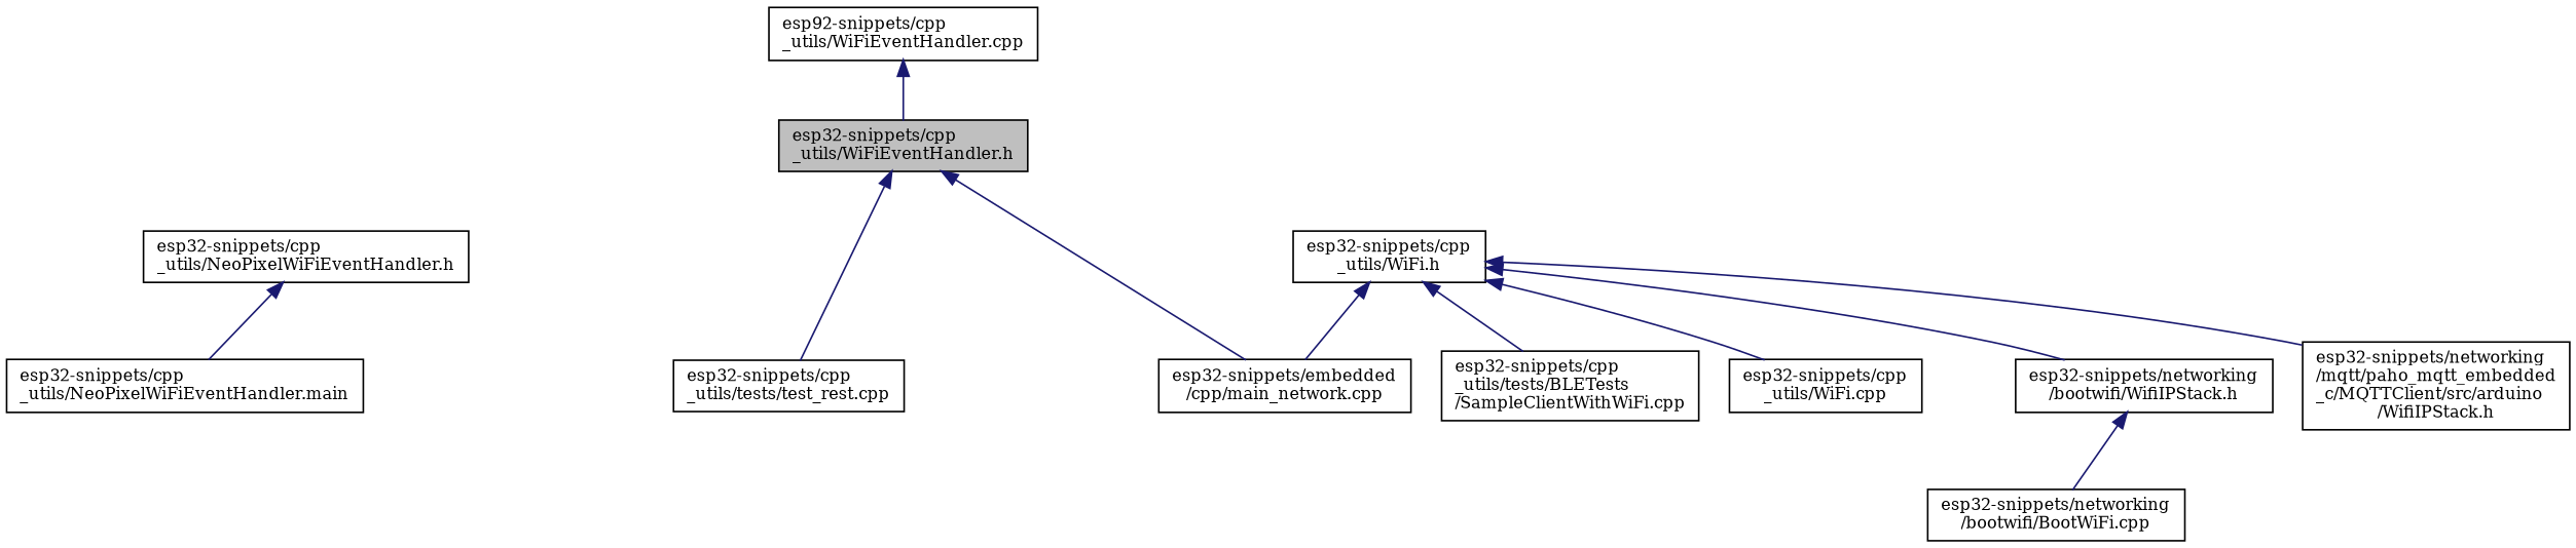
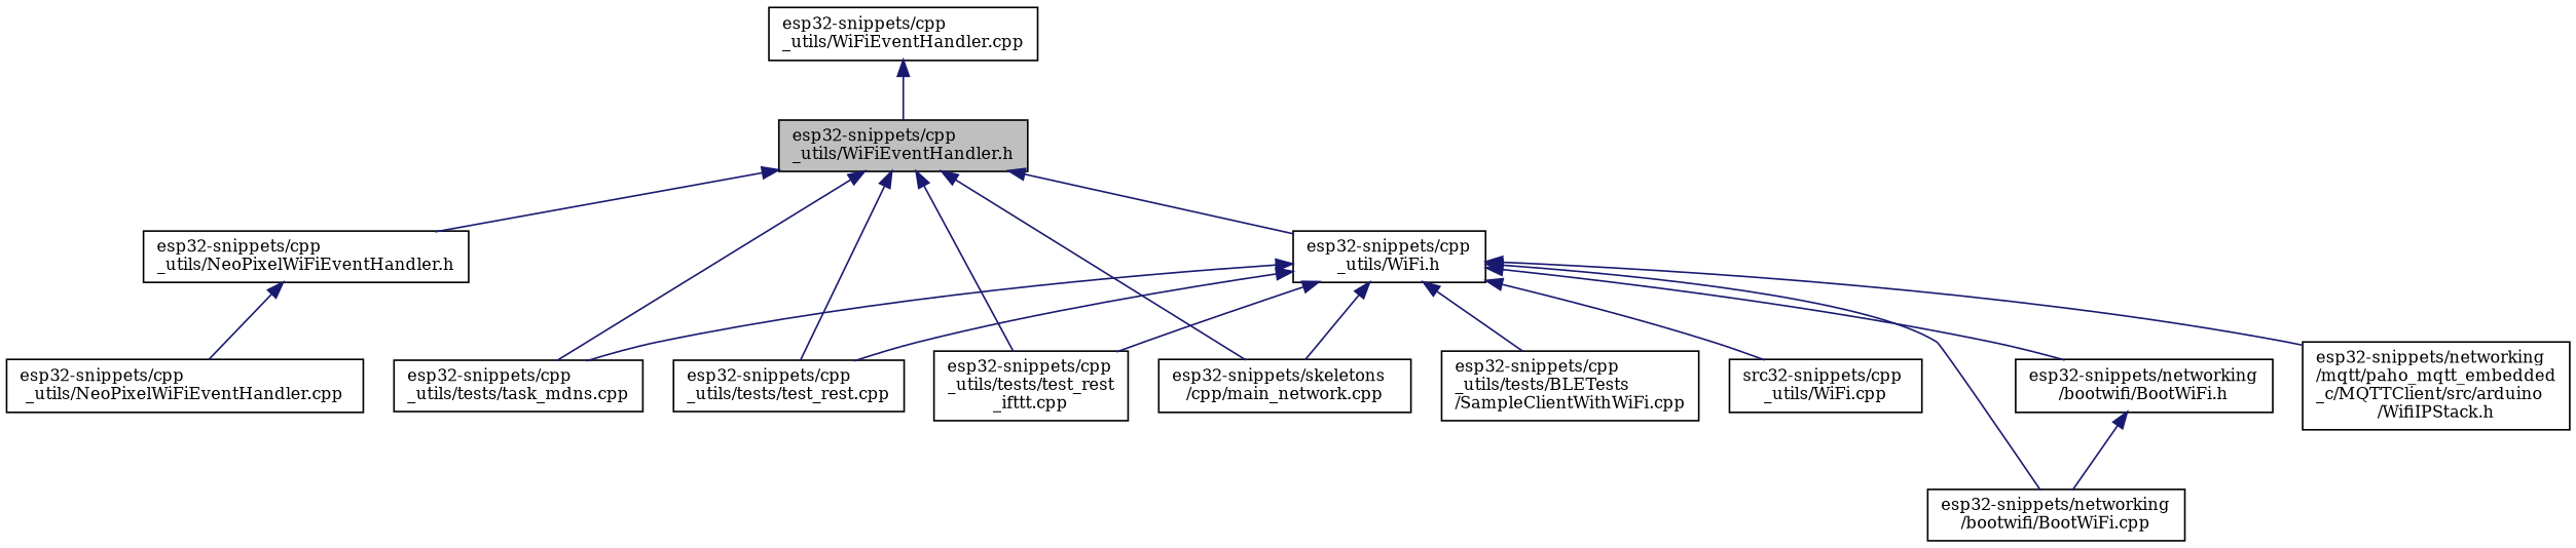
  digraph {
    fontname="DejaVu Serif"
    node [color=black fillcolor=white fontname="DejaVu Serif" fontsize=10 shape=record style=filled]
    edge [color=midnightblue dir=back fontname="DejaVu Serif" fontsize=10 labelfontname=Helvetica labelfontsize=10 style=solid]
    n1 [fillcolor=grey75 fontcolor=black height=0.2 label="esp32-snippets/cpp\l_utils/WiFiEventHandler.h" width=0.4]
    n2 [height=0.2 label="esp32-snippets/cpp\l_utils/NeoPixelWiFiEventHandler.h" width=0.4]
+   n3 [height=0.2 label="esp32-snippets/cpp\l_utils/tests/task_mdns.cpp" width=0.4]
    n4 [height=0.2 label="esp32-snippets/cpp\l_utils/tests/test_rest.cpp" width=0.4]
+   n5 [height=0.2 label="esp32-snippets/cpp\l_utils/tests/test_rest\l_ifttt.cpp" width=0.4]
    n6 [height=0.2 label="esp32-snippets/cpp\l_utils/WiFi.h" width=0.4]
-   n7 [height=0.2 label="esp32-snippets/embedded\l/cpp/main_network.cpp" width=0.4]
-   n8 [height=0.2 label="esp32-snippets/cpp\l_utils/NeoPixelWiFiEventHandler.main" width=0.4]
+   n7 [height=0.2 label="esp32-snippets/skeletons\l/cpp/main_network.cpp" width=0.4]
+   n8 [height=0.2 label="esp32-snippets/cpp\l_utils/NeoPixelWiFiEventHandler.cpp" width=0.4]
    n9 [height=0.2 label="esp32-snippets/cpp\l_utils/tests/BLETests\l/SampleClientWithWiFi.cpp" width=0.4]
-   n10 [height=0.2 label="esp32-snippets/cpp\l_utils/WiFi.cpp" width=0.4]
+   n10 [height=0.2 label="src32-snippets/cpp\l_utils/WiFi.cpp" width=0.4]
    n11 [height=0.2 label="esp32-snippets/networking\l/bootwifi/BootWiFi.cpp" width=0.4]
-   n12 [height=0.2 label="esp32-snippets/networking\l/bootwifi/WifiIPStack.h" width=0.4]
+   n12 [height=0.2 label="esp32-snippets/networking\l/bootwifi/BootWiFi.h" width=0.4]
    n13 [height=0.2 label="esp32-snippets/networking\l/mqtt/paho_mqtt_embedded\l_c/MQTTClient/src/arduino\l/WifiIPStack.h" width=0.4]
-   n14 [height=0.2 label="esp92-snippets/cpp\l_utils/WiFiEventHandler.cpp" width=0.4]
+   n14 [height=0.2 label="esp32-snippets/cpp\l_utils/WiFiEventHandler.cpp" width=0.4]
+   n1 -> n2
+   n1 -> n3
    n1 -> n4
+   n1 -> n5
+   n1 -> n6
    n1 -> n7
    n2 -> n8
+   n6 -> n3
+   n6 -> n4
+   n6 -> n5
    n6 -> n7
    n6 -> n9
    n6 -> n10
+   n6 -> n11
    n6 -> n12
    n6 -> n13
    n12 -> n11
    n14 -> n1
  }
